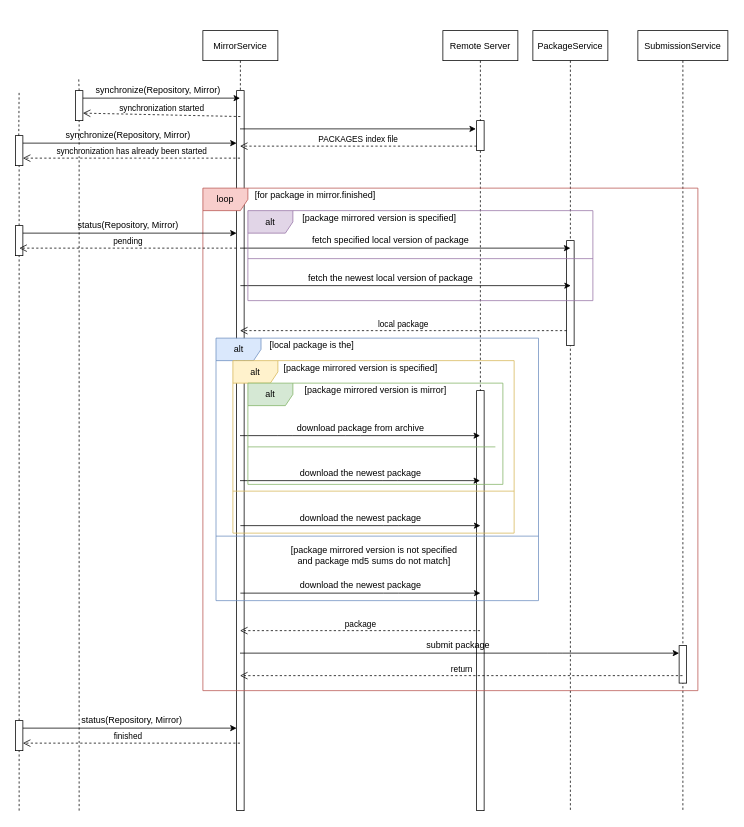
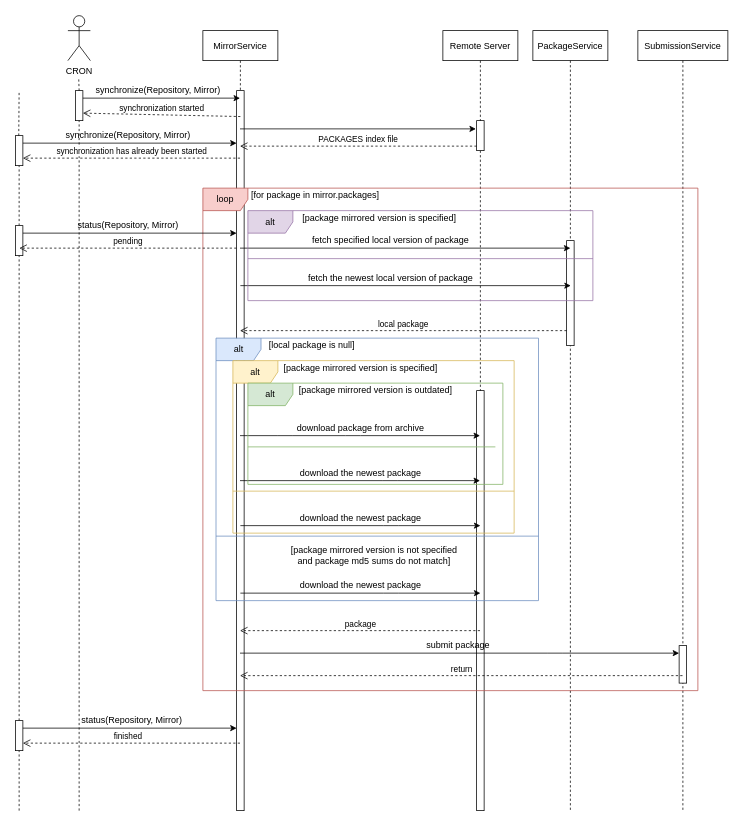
  <mxCell id="0" />
  <mxCell id="1" parent="0" />
+ <mxCell id="2" value="&lt;div&gt;CRON&lt;/div&gt;" style="shape=umlActor;verticalLabelPosition=bottom;verticalAlign=top;html=1;outlineConnect=0;" vertex="1" parent="1"><mxGeometry x="90" y="20" width="30" height="60" as="geometry" /></mxCell>
  <mxCell id="3" value="MirrorService" style="shape=umlLifeline;perimeter=lifelinePerimeter;container=1;collapsible=0;recursiveResize=0;rounded=0;shadow=0;strokeWidth=1;" vertex="1" parent="1"><mxGeometry x="270" y="40" width="100" height="1040" as="geometry" /></mxCell>
  <mxCell id="4" value="" style="points=[];perimeter=orthogonalPerimeter;rounded=0;shadow=0;strokeWidth=1;" vertex="1" parent="3"><mxGeometry x="45" y="80" width="10" height="960" as="geometry" /></mxCell>
  <mxCell id="5" value="Remote Server" style="shape=umlLifeline;perimeter=lifelinePerimeter;container=1;collapsible=0;recursiveResize=0;rounded=0;shadow=0;strokeWidth=1;" vertex="1" parent="1"><mxGeometry x="590" y="40" width="100" height="1040" as="geometry" /></mxCell>
  <mxCell id="6" value="" style="points=[];perimeter=orthogonalPerimeter;rounded=0;shadow=0;strokeWidth=1;" vertex="1" parent="5"><mxGeometry x="45" y="120" width="10" height="40" as="geometry" /></mxCell>
  <mxCell id="7" value="" style="rounded=0;whiteSpace=wrap;html=1;" vertex="1" parent="5"><mxGeometry x="45" y="480" width="10" height="560" as="geometry" /></mxCell>
  <mxCell id="8" value="PackageService" style="shape=umlLifeline;perimeter=lifelinePerimeter;container=1;collapsible=0;recursiveResize=0;rounded=0;shadow=0;strokeWidth=1;" vertex="1" parent="1"><mxGeometry x="710" y="40" width="100" height="1040" as="geometry" /></mxCell>
  <mxCell id="9" value="" style="points=[];perimeter=orthogonalPerimeter;rounded=0;shadow=0;strokeWidth=1;" vertex="1" parent="8"><mxGeometry x="45" y="280" width="10" height="140" as="geometry" /></mxCell>
  <mxCell id="10" value="SubmissionService" style="shape=umlLifeline;perimeter=lifelinePerimeter;container=1;collapsible=0;recursiveResize=0;rounded=0;shadow=0;strokeWidth=1;" vertex="1" parent="1"><mxGeometry x="850" y="40" width="120" height="1040" as="geometry" /></mxCell>
  <mxCell id="11" value="" style="points=[];perimeter=orthogonalPerimeter;rounded=0;shadow=0;strokeWidth=1;" vertex="1" parent="10"><mxGeometry x="55" y="820" width="10" height="50" as="geometry" /></mxCell>
  <mxCell id="12" value="" style="rounded=0;whiteSpace=wrap;html=1;" vertex="1" parent="1"><mxGeometry x="100" y="120" width="10" height="40" as="geometry" /></mxCell>
  <mxCell id="13" value="" style="endArrow=classic;html=1;exitX=1;exitY=0.25;exitDx=0;exitDy=0;" edge="1" parent="1" source="12" target="3"><mxGeometry width="50" height="50" relative="1" as="geometry"><mxPoint x="370" y="270" as="sourcePoint" /><mxPoint x="420" y="220" as="targetPoint" /></mxGeometry></mxCell>
  <mxCell id="14" value="" style="endArrow=none;dashed=1;html=1;" edge="1" parent="1"><mxGeometry width="50" height="50" relative="1" as="geometry"><mxPoint x="105" y="120" as="sourcePoint" /><mxPoint x="104.5" y="105" as="targetPoint" /></mxGeometry></mxCell>
  <mxCell id="15" value="" style="endArrow=none;dashed=1;html=1;entryX=0.5;entryY=1;entryDx=0;entryDy=0;" edge="1" parent="1" target="12"><mxGeometry width="50" height="50" relative="1" as="geometry"><mxPoint x="105" y="1080" as="sourcePoint" /><mxPoint x="114.5" y="115" as="targetPoint" /></mxGeometry></mxCell>
  <mxCell id="16" value="" style="endArrow=none;dashed=1;html=1;entryX=0.5;entryY=1;entryDx=0;entryDy=0;" edge="1" parent="1" source="19"><mxGeometry width="50" height="50" relative="1" as="geometry"><mxPoint x="24.5" y="520" as="sourcePoint" /><mxPoint x="24.5" y="180" as="targetPoint" /></mxGeometry></mxCell>
  <mxCell id="17" value="&lt;div&gt;synchronization started&lt;/div&gt;" style="html=1;verticalAlign=bottom;endArrow=open;dashed=1;endSize=8;entryX=1;entryY=0.75;entryDx=0;entryDy=0;exitX=0.5;exitY=0.036;exitDx=0;exitDy=0;exitPerimeter=0;" edge="1" parent="1" source="4" target="12"><mxGeometry relative="1" as="geometry"><mxPoint x="210" y="150" as="sourcePoint" /><mxPoint x="350" y="320" as="targetPoint" /></mxGeometry></mxCell>
  <mxCell id="18" value="synchronize(Repository, Mirror)" style="text;html=1;align=center;verticalAlign=middle;resizable=0;points=[];autosize=1;" vertex="1" parent="1"><mxGeometry x="120" y="110" width="180" height="20" as="geometry" /></mxCell>
  <mxCell id="19" value="" style="rounded=0;whiteSpace=wrap;html=1;" vertex="1" parent="1"><mxGeometry x="20" y="180" width="10" height="40" as="geometry" /></mxCell>
  <mxCell id="20" value="" style="endArrow=none;dashed=1;html=1;entryX=0.5;entryY=1;entryDx=0;entryDy=0;" edge="1" parent="1" source="58" target="19"><mxGeometry width="50" height="50" relative="1" as="geometry"><mxPoint x="25" y="1080" as="sourcePoint" /><mxPoint x="24.5" y="180" as="targetPoint" /></mxGeometry></mxCell>
  <mxCell id="21" value="synchronize(Repository, Mirror)" style="text;html=1;align=center;verticalAlign=middle;resizable=0;points=[];autosize=1;" vertex="1" parent="1"><mxGeometry x="80" y="170" width="180" height="20" as="geometry" /></mxCell>
  <mxCell id="22" value="" style="endArrow=classic;html=1;exitX=1;exitY=0.25;exitDx=0;exitDy=0;" edge="1" parent="1" source="19" target="4"><mxGeometry width="50" height="50" relative="1" as="geometry"><mxPoint x="370" y="340" as="sourcePoint" /><mxPoint x="420" y="290" as="targetPoint" /></mxGeometry></mxCell>
  <mxCell id="23" value="synchronization has already been started" style="html=1;verticalAlign=bottom;endArrow=open;dashed=1;endSize=8;entryX=1;entryY=0.75;entryDx=0;entryDy=0;" edge="1" parent="1" source="3" target="19"><mxGeometry relative="1" as="geometry"><mxPoint x="430" y="320" as="sourcePoint" /><mxPoint x="350" y="320" as="targetPoint" /></mxGeometry></mxCell>
  <mxCell id="24" value="" style="endArrow=classic;html=1;entryX=-0.1;entryY=0.275;entryDx=0;entryDy=0;entryPerimeter=0;" edge="1" parent="1" source="3" target="6"><mxGeometry width="50" height="50" relative="1" as="geometry"><mxPoint x="410" y="370" as="sourcePoint" /><mxPoint x="490" y="360" as="targetPoint" /></mxGeometry></mxCell>
  <mxCell id="25" value="PACKAGES index file" style="html=1;verticalAlign=bottom;endArrow=open;dashed=1;endSize=8;exitX=0;exitY=0.85;exitDx=0;exitDy=0;exitPerimeter=0;" edge="1" parent="1" source="6" target="3"><mxGeometry relative="1" as="geometry"><mxPoint x="500" y="310" as="sourcePoint" /><mxPoint x="420" y="310" as="targetPoint" /></mxGeometry></mxCell>
  <mxCell id="26" value="" style="endArrow=classic;html=1;" edge="1" parent="1" source="3"><mxGeometry width="50" height="50" relative="1" as="geometry"><mxPoint x="440" y="370" as="sourcePoint" /><mxPoint x="760" y="330" as="targetPoint" /><Array as="points"><mxPoint x="540" y="330" /></Array></mxGeometry></mxCell>
  <mxCell id="27" value="fetch specified local version of package" style="text;html=1;align=center;verticalAlign=middle;resizable=0;points=[];autosize=1;" vertex="1" parent="1"><mxGeometry x="410" y="310" width="220" height="20" as="geometry" /></mxCell>
  <mxCell id="28" value="" style="endArrow=classic;html=1;entryX=0.5;entryY=0.018;entryDx=0;entryDy=0;entryPerimeter=0;" edge="1" parent="1"><mxGeometry width="50" height="50" relative="1" as="geometry"><mxPoint x="320" y="380" as="sourcePoint" /><mxPoint x="760.5" y="380" as="targetPoint" /></mxGeometry></mxCell>
  <mxCell id="29" value="fetch the newest local version of package" style="text;html=1;align=center;verticalAlign=middle;resizable=0;points=[];autosize=1;" vertex="1" parent="1"><mxGeometry x="405" y="360" width="230" height="20" as="geometry" /></mxCell>
  <mxCell id="30" value="local package" style="html=1;verticalAlign=bottom;endArrow=open;dashed=1;endSize=8;" edge="1" parent="1" source="9" target="3"><mxGeometry relative="1" as="geometry"><mxPoint x="500" y="340" as="sourcePoint" /><mxPoint x="420" y="340" as="targetPoint" /><Array as="points"><mxPoint x="710" y="440" /><mxPoint x="670" y="440" /><mxPoint x="590" y="440" /><mxPoint x="370" y="440" /></Array></mxGeometry></mxCell>
  <mxCell id="31" value="" style="endArrow=classic;html=1;" edge="1" parent="1" source="3" target="5"><mxGeometry width="50" height="50" relative="1" as="geometry"><mxPoint x="440" y="710" as="sourcePoint" /><mxPoint x="490" y="660" as="targetPoint" /><Array as="points"><mxPoint x="380" y="580" /><mxPoint x="470" y="580" /></Array></mxGeometry></mxCell>
  <mxCell id="32" value="download package from archive" style="text;html=1;align=center;verticalAlign=middle;resizable=0;points=[];autosize=1;" vertex="1" parent="1"><mxGeometry x="390" y="560" width="180" height="20" as="geometry" /></mxCell>
  <mxCell id="33" value="" style="endArrow=classic;html=1;" edge="1" parent="1" source="3" target="5"><mxGeometry width="50" height="50" relative="1" as="geometry"><mxPoint x="440" y="580" as="sourcePoint" /><mxPoint x="490" y="530" as="targetPoint" /><Array as="points"><mxPoint x="520" y="640" /></Array></mxGeometry></mxCell>
  <mxCell id="34" value="download the newest package" style="text;html=1;align=center;verticalAlign=middle;resizable=0;points=[];autosize=1;" vertex="1" parent="1"><mxGeometry x="390" y="620" width="180" height="20" as="geometry" /></mxCell>
  <mxCell id="35" value="" style="endArrow=classic;html=1;" edge="1" parent="1"><mxGeometry width="50" height="50" relative="1" as="geometry"><mxPoint x="320" y="700" as="sourcePoint" /><mxPoint x="640" y="700" as="targetPoint" /><Array as="points"><mxPoint x="520.5" y="700" /></Array></mxGeometry></mxCell>
  <mxCell id="36" value="download the newest package" style="text;html=1;align=center;verticalAlign=middle;resizable=0;points=[];autosize=1;" vertex="1" parent="1"><mxGeometry x="390" y="680" width="180" height="20" as="geometry" /></mxCell>
  <mxCell id="37" value="" style="endArrow=classic;html=1;" edge="1" parent="1"><mxGeometry width="50" height="50" relative="1" as="geometry"><mxPoint x="320" y="790" as="sourcePoint" /><mxPoint x="640" y="790" as="targetPoint" /><Array as="points"><mxPoint x="520.5" y="790" /></Array></mxGeometry></mxCell>
  <mxCell id="38" value="download the newest package" style="text;html=1;align=center;verticalAlign=middle;resizable=0;points=[];autosize=1;" vertex="1" parent="1"><mxGeometry x="390" y="770" width="180" height="20" as="geometry" /></mxCell>
  <mxCell id="39" value="package" style="html=1;verticalAlign=bottom;endArrow=open;dashed=1;endSize=8;" edge="1" parent="1" source="5" target="3"><mxGeometry relative="1" as="geometry"><mxPoint x="500" y="740" as="sourcePoint" /><mxPoint x="420" y="740" as="targetPoint" /><Array as="points"><mxPoint x="520" y="840" /></Array></mxGeometry></mxCell>
  <mxCell id="40" value="" style="endArrow=classic;html=1;" edge="1" parent="1" source="3" target="11"><mxGeometry width="50" height="50" relative="1" as="geometry"><mxPoint x="440" y="920" as="sourcePoint" /><mxPoint x="490" y="870" as="targetPoint" /><Array as="points"><mxPoint x="740" y="870" /></Array></mxGeometry></mxCell>
  <mxCell id="41" value="submit package" style="text;html=1;align=center;verticalAlign=middle;resizable=0;points=[];autosize=1;" vertex="1" parent="1"><mxGeometry x="560" y="850" width="100" height="20" as="geometry" /></mxCell>
  <mxCell id="42" value="return" style="html=1;verticalAlign=bottom;endArrow=open;dashed=1;endSize=8;" edge="1" parent="1" source="10" target="3"><mxGeometry relative="1" as="geometry"><mxPoint x="500" y="890" as="sourcePoint" /><mxPoint x="420" y="890" as="targetPoint" /><Array as="points"><mxPoint x="730" y="900" /></Array></mxGeometry></mxCell>
  <mxCell id="43" value="loop" style="shape=umlFrame;whiteSpace=wrap;html=1;fillColor=#f8cecc;strokeColor=#b85450;" vertex="1" parent="1"><mxGeometry x="270" y="250" width="660" height="670" as="geometry" /></mxCell>
- <mxCell id="44" value="[for package in mirror.finished]" style="text;html=1;strokeColor=none;fillColor=none;align=center;verticalAlign=middle;whiteSpace=wrap;rounded=0;" vertex="1" parent="1"><mxGeometry x="320" y="250" width="200" height="20" as="geometry" /></mxCell>
+ <mxCell id="44" value="[for package in mirror.packages]" style="text;html=1;strokeColor=none;fillColor=none;align=center;verticalAlign=middle;whiteSpace=wrap;rounded=0;" vertex="1" parent="1"><mxGeometry x="320" y="250" width="200" height="20" as="geometry" /></mxCell>
  <mxCell id="45" value="alt" style="shape=umlFrame;whiteSpace=wrap;html=1;strokeColor=#6c8ebf;shadow=0;fillColor=#dae8fc;labelBackgroundColor=none;" vertex="1" parent="1"><mxGeometry x="287.5" y="450" width="430" height="350" as="geometry" /></mxCell>
  <mxCell id="46" value="" style="line;strokeWidth=1;fillColor=#dae8fc;align=left;verticalAlign=middle;spacingTop=-1;spacingLeft=3;spacingRight=3;rotatable=0;labelPosition=right;points=[];portConstraint=eastwest;strokeColor=#6c8ebf;" vertex="1" parent="1"><mxGeometry x="287.5" y="710" width="430" height="8" as="geometry" /></mxCell>
  <mxCell id="47" value="alt" style="shape=umlFrame;whiteSpace=wrap;html=1;fillColor=#fff2cc;strokeColor=#d6b656;" vertex="1" parent="1"><mxGeometry x="310" y="480" width="375" height="230" as="geometry" /></mxCell>
  <mxCell id="48" value="" style="line;strokeWidth=1;fillColor=#fff2cc;align=left;verticalAlign=middle;spacingTop=-1;spacingLeft=3;spacingRight=3;rotatable=0;labelPosition=right;points=[];portConstraint=eastwest;strokeColor=#d6b656;" vertex="1" parent="1"><mxGeometry x="310" y="650" width="375" height="8" as="geometry" /></mxCell>
  <mxCell id="49" value="alt" style="shape=umlFrame;whiteSpace=wrap;html=1;shadow=0;labelBackgroundColor=none;fillColor=#d5e8d4;strokeColor=#82b366;" vertex="1" parent="1"><mxGeometry x="330" y="510" width="340" height="135" as="geometry" /></mxCell>
  <mxCell id="50" value="" style="line;strokeWidth=1;fillColor=#d5e8d4;align=left;verticalAlign=middle;spacingTop=-1;spacingLeft=3;spacingRight=3;rotatable=0;labelPosition=right;points=[];portConstraint=eastwest;strokeColor=#82b366;" vertex="1" parent="1"><mxGeometry x="330" y="591" width="330" height="8" as="geometry" /></mxCell>
- <mxCell id="51" value="[local package is the]" style="text;html=1;align=center;verticalAlign=middle;resizable=0;points=[];autosize=1;" vertex="1" parent="1"><mxGeometry x="350" y="450" width="130" height="20" as="geometry" /></mxCell>
+ <mxCell id="51" value="[local package is null]" style="text;html=1;align=center;verticalAlign=middle;resizable=0;points=[];autosize=1;" vertex="1" parent="1"><mxGeometry x="350" y="450" width="130" height="20" as="geometry" /></mxCell>
  <mxCell id="52" value="[package mirrored version is specified]" style="text;html=1;align=center;verticalAlign=middle;resizable=0;points=[];autosize=1;" vertex="1" parent="1"><mxGeometry x="370" y="480" width="220" height="20" as="geometry" /></mxCell>
- <mxCell id="53" value="[package mirrored version is mirror]" style="text;html=1;align=center;verticalAlign=middle;resizable=0;points=[];autosize=1;" vertex="1" parent="1"><mxGeometry x="390" y="510" width="220" height="20" as="geometry" /></mxCell>
+ <mxCell id="53" value="[package mirrored version is outdated]" style="text;html=1;align=center;verticalAlign=middle;resizable=0;points=[];autosize=1;" vertex="1" parent="1"><mxGeometry x="390" y="510" width="220" height="20" as="geometry" /></mxCell>
  <mxCell id="54" value="alt" style="shape=umlFrame;whiteSpace=wrap;html=1;fillColor=#e1d5e7;strokeColor=#9673a6;" vertex="1" parent="1"><mxGeometry x="330" y="280" width="460" height="120" as="geometry" /></mxCell>
  <mxCell id="55" value="[package mirrored version is specified]" style="text;html=1;align=center;verticalAlign=middle;resizable=0;points=[];autosize=1;" vertex="1" parent="1"><mxGeometry x="395" y="280" width="220" height="20" as="geometry" /></mxCell>
  <mxCell id="56" value="" style="line;strokeWidth=1;fillColor=#e1d5e7;align=left;verticalAlign=middle;spacingTop=-1;spacingLeft=3;spacingRight=3;rotatable=0;labelPosition=right;points=[];portConstraint=eastwest;strokeColor=#9673a6;" vertex="1" parent="1"><mxGeometry x="330" y="340" width="460" height="8" as="geometry" /></mxCell>
  <mxCell id="57" value="&lt;div&gt;[package mirrored version is not specified &lt;br&gt;&lt;/div&gt;&lt;div&gt;and package md5 sums do not match]&lt;/div&gt;" style="text;html=1;align=center;verticalAlign=middle;resizable=0;points=[];autosize=1;" vertex="1" parent="1"><mxGeometry x="377.5" y="725" width="240" height="30" as="geometry" /></mxCell>
  <mxCell id="58" value="" style="rounded=0;whiteSpace=wrap;html=1;" vertex="1" parent="1"><mxGeometry x="20" y="300" width="10" height="40" as="geometry" /></mxCell>
  <mxCell id="59" value="" style="endArrow=none;dashed=1;html=1;entryX=0.5;entryY=1;entryDx=0;entryDy=0;" edge="1" parent="1" source="63" target="58"><mxGeometry width="50" height="50" relative="1" as="geometry"><mxPoint x="25" y="1080" as="sourcePoint" /><mxPoint x="25" y="220" as="targetPoint" /></mxGeometry></mxCell>
  <mxCell id="60" value="" style="endArrow=classic;html=1;exitX=1;exitY=0.25;exitDx=0;exitDy=0;" edge="1" parent="1"><mxGeometry width="50" height="50" relative="1" as="geometry"><mxPoint x="30" y="310" as="sourcePoint" /><mxPoint x="315" y="310" as="targetPoint" /></mxGeometry></mxCell>
  <mxCell id="61" value="status(Repository, Mirror)" style="text;html=1;align=center;verticalAlign=middle;resizable=0;points=[];autosize=1;" vertex="1" parent="1"><mxGeometry x="95" y="290" width="150" height="20" as="geometry" /></mxCell>
  <mxCell id="62" value="pending" style="html=1;verticalAlign=bottom;endArrow=open;dashed=1;endSize=8;entryX=1;entryY=0.75;entryDx=0;entryDy=0;" edge="1" parent="1"><mxGeometry relative="1" as="geometry"><mxPoint x="314.75" y="330" as="sourcePoint" /><mxPoint x="25.25" y="330" as="targetPoint" /></mxGeometry></mxCell>
  <mxCell id="63" value="" style="rounded=0;whiteSpace=wrap;html=1;" vertex="1" parent="1"><mxGeometry x="20" y="960" width="10" height="40" as="geometry" /></mxCell>
  <mxCell id="64" value="" style="endArrow=none;dashed=1;html=1;entryX=0.5;entryY=1;entryDx=0;entryDy=0;" edge="1" parent="1" target="63"><mxGeometry width="50" height="50" relative="1" as="geometry"><mxPoint x="25" y="1080" as="sourcePoint" /><mxPoint x="25" y="340" as="targetPoint" /></mxGeometry></mxCell>
  <mxCell id="65" value="" style="endArrow=classic;html=1;exitX=1;exitY=0.25;exitDx=0;exitDy=0;" edge="1" parent="1"><mxGeometry width="50" height="50" relative="1" as="geometry"><mxPoint x="30" y="970" as="sourcePoint" /><mxPoint x="315" y="970" as="targetPoint" /></mxGeometry></mxCell>
  <mxCell id="66" value="finished" style="html=1;verticalAlign=bottom;endArrow=open;dashed=1;endSize=8;entryX=1;entryY=0.75;entryDx=0;entryDy=0;" edge="1" parent="1"><mxGeometry x="0.033" relative="1" as="geometry"><mxPoint x="319.5" y="990" as="sourcePoint" /><mxPoint x="30" y="990" as="targetPoint" /><mxPoint as="offset" /></mxGeometry></mxCell>
  <mxCell id="67" value="status(Repository, Mirror)" style="text;html=1;align=center;verticalAlign=middle;resizable=0;points=[];autosize=1;" vertex="1" parent="1"><mxGeometry x="100" y="950" width="150" height="20" as="geometry" /></mxCell>
  <mxCell id="68" value="" style="endArrow=none;dashed=1;html=1;" edge="1" parent="1"><mxGeometry width="50" height="50" relative="1" as="geometry"><mxPoint x="24.5" y="180" as="sourcePoint" /><mxPoint x="25" y="120" as="targetPoint" /></mxGeometry></mxCell>
